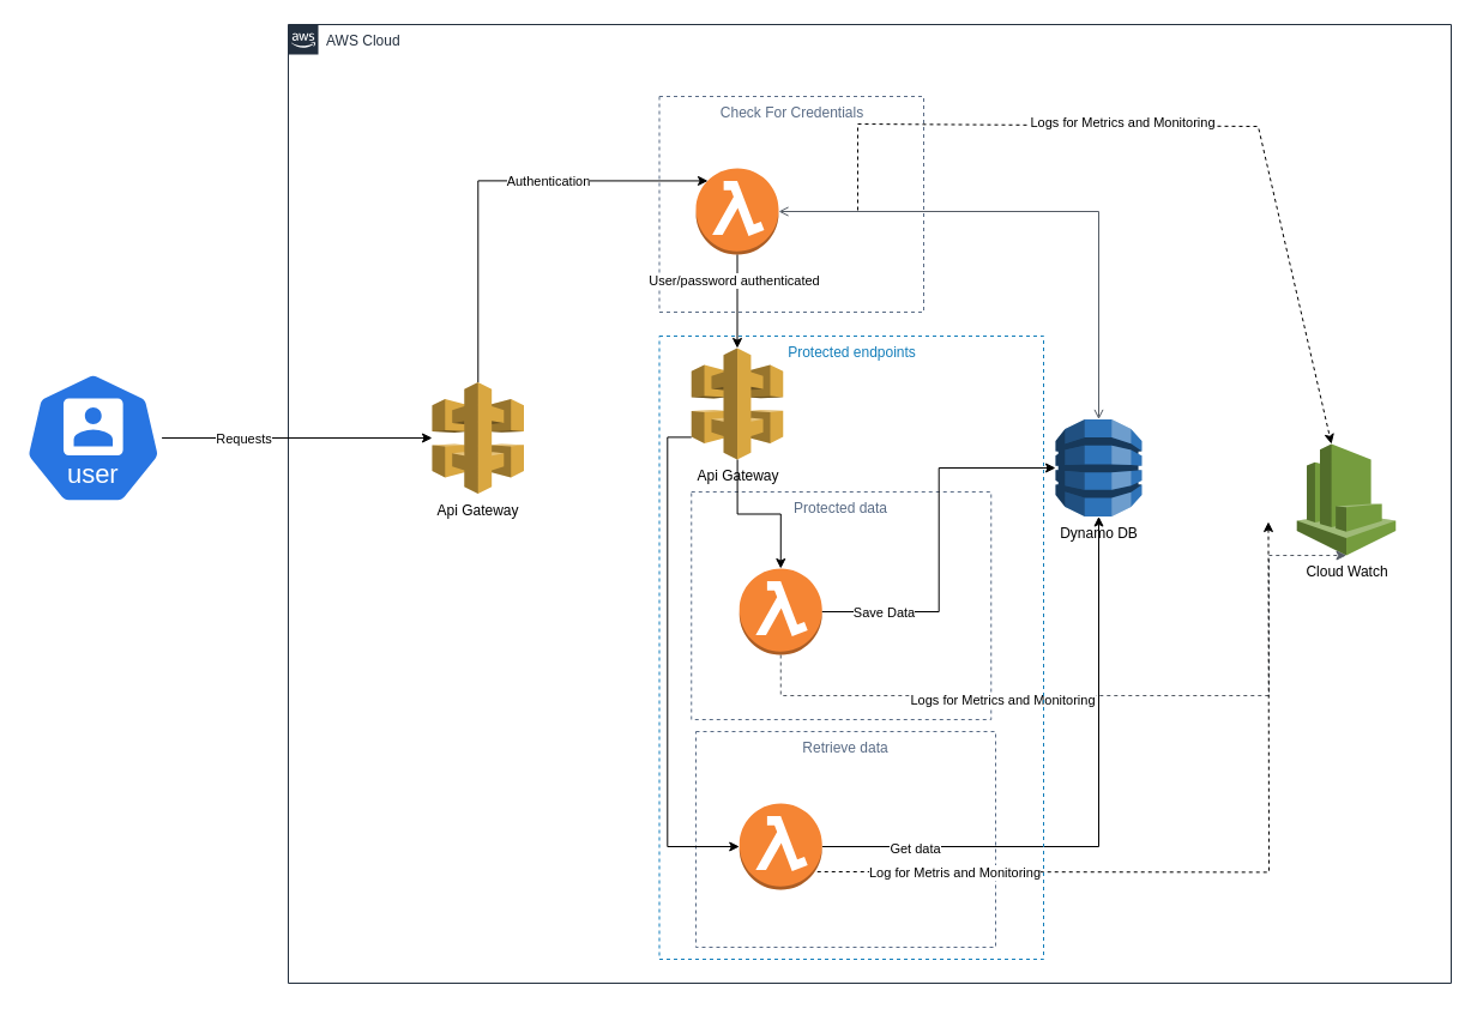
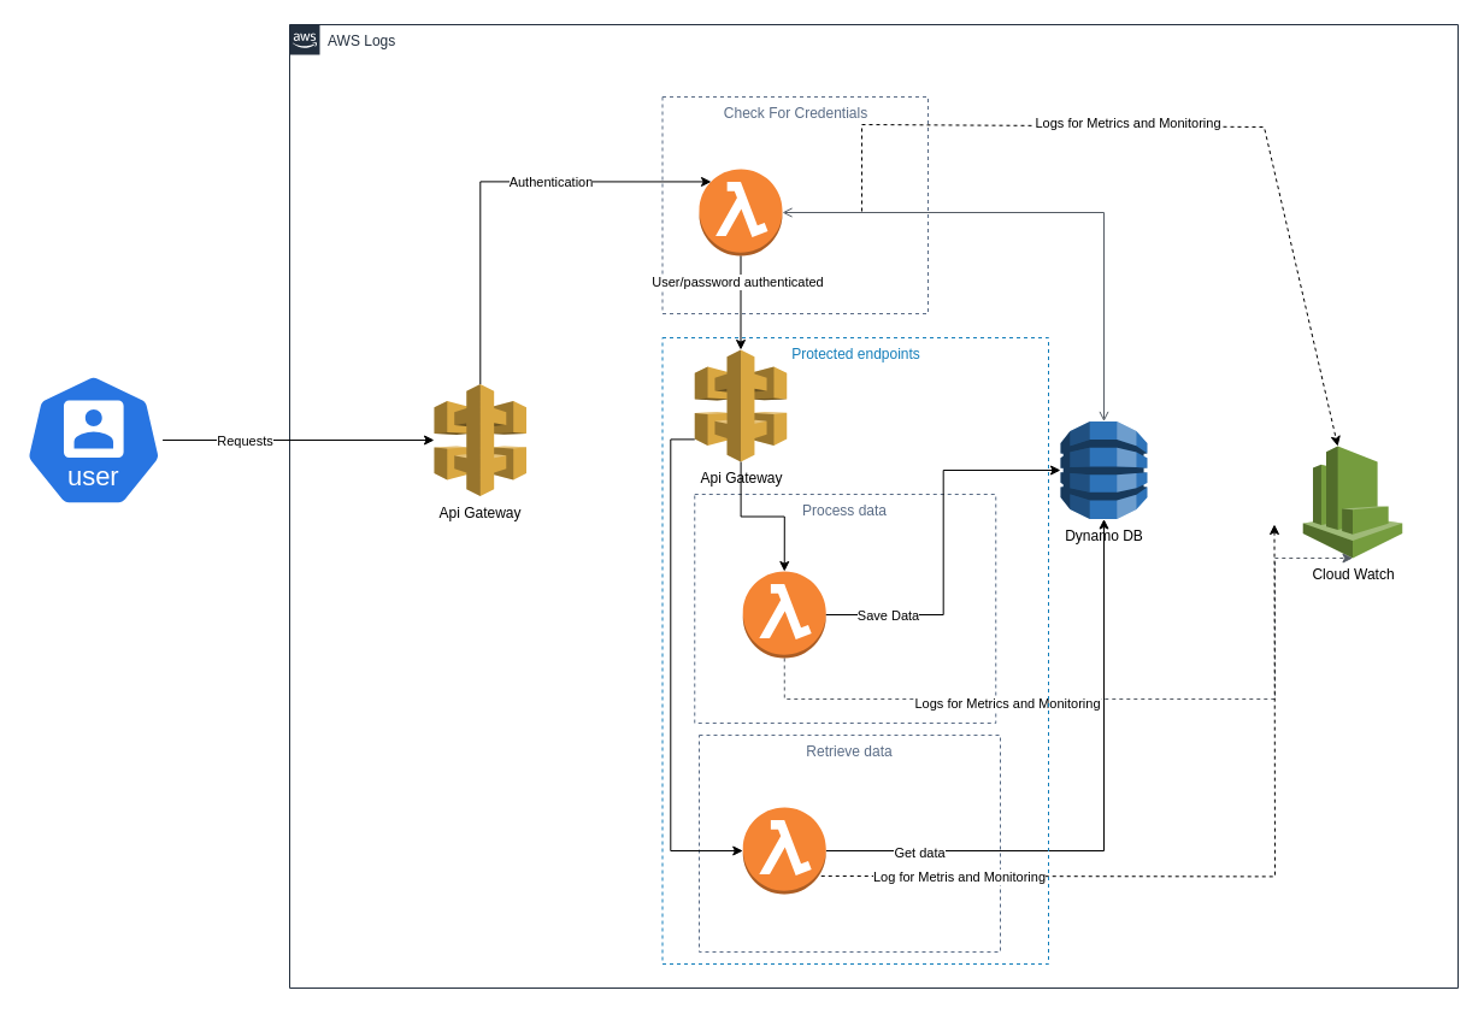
  <mxCell id="0" />
  <mxCell id="1" parent="0" />
- <mxCell id="2" value="AWS Cloud" style="points=[[0,0],[0.25,0],[0.5,0],[0.75,0],[1,0],[1,0.25],[1,0.5],[1,0.75],[1,1],[0.75,1],[0.5,1],[0.25,1],[0,1],[0,0.75],[0,0.5],[0,0.25]];outlineConnect=0;gradientColor=none;html=1;whiteSpace=wrap;fontSize=12;fontStyle=0;container=1;pointerEvents=0;collapsible=0;recursiveResize=0;shape=mxgraph.aws4.group;grIcon=mxgraph.aws4.group_aws_cloud_alt;strokeColor=#232F3E;fillColor=none;verticalAlign=top;align=left;spacingLeft=30;fontColor=#232F3E;dashed=0;movable=1;resizable=1;rotatable=1;deletable=1;editable=1;locked=0;connectable=1;" vertex="1" parent="1"><mxGeometry x="240" y="20" width="970" height="800" as="geometry" /></mxCell>
+ <mxCell id="2" value="AWS Logs" style="points=[[0,0],[0.25,0],[0.5,0],[0.75,0],[1,0],[1,0.25],[1,0.5],[1,0.75],[1,1],[0.75,1],[0.5,1],[0.25,1],[0,1],[0,0.75],[0,0.5],[0,0.25]];outlineConnect=0;gradientColor=none;html=1;whiteSpace=wrap;fontSize=12;fontStyle=0;container=1;pointerEvents=0;collapsible=0;recursiveResize=0;shape=mxgraph.aws4.group;grIcon=mxgraph.aws4.group_aws_cloud_alt;strokeColor=#232F3E;fillColor=none;verticalAlign=top;align=left;spacingLeft=30;fontColor=#232F3E;dashed=0;movable=1;resizable=1;rotatable=1;deletable=1;editable=1;locked=0;connectable=1;" vertex="1" parent="1"><mxGeometry x="240" y="20" width="970" height="800" as="geometry" /></mxCell>
  <mxCell id="3" value="Retrieve data" style="fillColor=none;strokeColor=#5A6C86;dashed=1;verticalAlign=top;fontStyle=0;fontColor=#5A6C86;whiteSpace=wrap;html=1;movable=1;resizable=1;rotatable=1;deletable=1;editable=1;locked=0;connectable=1;" vertex="1" parent="2"><mxGeometry x="340" y="590" width="250" height="180" as="geometry" /></mxCell>
- <mxCell id="4" value="Protected data" style="fillColor=none;strokeColor=#5A6C86;dashed=1;verticalAlign=top;fontStyle=0;fontColor=#5A6C86;whiteSpace=wrap;html=1;movable=1;resizable=1;rotatable=1;deletable=1;editable=1;locked=0;connectable=1;" vertex="1" parent="2"><mxGeometry x="336.25" y="390" width="250" height="190" as="geometry" /></mxCell>
+ <mxCell id="4" value="Process data" style="fillColor=none;strokeColor=#5A6C86;dashed=1;verticalAlign=top;fontStyle=0;fontColor=#5A6C86;whiteSpace=wrap;html=1;movable=1;resizable=1;rotatable=1;deletable=1;editable=1;locked=0;connectable=1;" vertex="1" parent="2"><mxGeometry x="336.25" y="390" width="250" height="190" as="geometry" /></mxCell>
  <mxCell id="5" value="Check For Credentials&lt;div&gt;&lt;br&gt;&lt;/div&gt;" style="fillColor=none;strokeColor=#5A6C86;dashed=1;verticalAlign=top;fontStyle=0;fontColor=#5A6C86;whiteSpace=wrap;html=1;movable=1;resizable=1;rotatable=1;deletable=1;editable=1;locked=0;connectable=1;" vertex="1" parent="2"><mxGeometry x="309.5" y="60" width="220.5" height="180" as="geometry" /></mxCell>
  <mxCell id="6" value="" style="outlineConnect=0;dashed=0;verticalLabelPosition=bottom;verticalAlign=top;align=center;html=1;shape=mxgraph.aws3.lambda_function;fillColor=#F58534;gradientColor=none;" vertex="1" parent="2"><mxGeometry x="376.25" y="454" width="69" height="72" as="geometry" /></mxCell>
  <mxCell id="7" value="Cloud Watch" style="outlineConnect=0;dashed=0;verticalLabelPosition=bottom;verticalAlign=top;align=center;html=1;shape=mxgraph.aws3.cloudwatch;fillColor=#759C3E;gradientColor=none;" vertex="1" parent="2"><mxGeometry x="841.25" y="350" width="82.5" height="93" as="geometry" /></mxCell>
  <mxCell id="8" value="" style="outlineConnect=0;dashed=0;verticalLabelPosition=bottom;verticalAlign=top;align=center;html=1;shape=mxgraph.aws3.lambda_function;fillColor=#F58534;gradientColor=none;" vertex="1" parent="2"><mxGeometry x="340" y="120" width="69" height="72" as="geometry" /></mxCell>
  <mxCell id="9" value="Api Gateway" style="outlineConnect=0;dashed=0;verticalLabelPosition=bottom;verticalAlign=top;align=center;html=1;shape=mxgraph.aws3.api_gateway;fillColor=#D9A741;gradientColor=none;movable=1;resizable=1;rotatable=1;deletable=1;editable=1;locked=0;connectable=1;" vertex="1" parent="2"><mxGeometry x="120" y="298.5" width="76.5" height="93" as="geometry" /></mxCell>
  <mxCell id="10" value="" style="edgeStyle=orthogonalEdgeStyle;rounded=0;orthogonalLoop=1;jettySize=auto;html=1;entryX=0.145;entryY=0.145;entryDx=0;entryDy=0;entryPerimeter=0;" edge="1" parent="2" source="9" target="8"><mxGeometry relative="1" as="geometry"><Array as="points"><mxPoint x="158" y="130" /></Array></mxGeometry></mxCell>
  <mxCell id="11" value="Authentication" style="edgeLabel;html=1;align=center;verticalAlign=middle;resizable=0;points=[];" vertex="1" connectable="0" parent="10"><mxGeometry x="0.259" relative="1" as="geometry"><mxPoint as="offset" /></mxGeometry></mxCell>
  <mxCell id="12" value="" style="edgeStyle=orthogonalEdgeStyle;htmDepartman barl=1;endArrow=open;elbow=vertical;startArrow=open;startFill=0;endFill=0;strokeColor=#545B64;rounded=0;exitX=1;exitY=0.5;exitDx=0;exitDy=0;exitPerimeter=0;entryX=0.5;entryY=0;entryDx=0;entryDy=0;entryPerimeter=0;" edge="1" parent="2" source="8" target="20"><mxGeometry width="100" relative="1" as="geometry"><mxPoint x="440" y="170" as="sourcePoint" /><mxPoint x="570" y="156.0" as="targetPoint" /></mxGeometry></mxCell>
  <mxCell id="13" value="" style="edgeStyle=orthogonalEdgeStyle;html=1;endArrow=classic;elbow=vertical;startArrow=none;endFill=1;strokeColor=#545B64;rounded=0;exitX=0.5;exitY=1;exitDx=0;exitDy=0;exitPerimeter=0;dashed=1;entryX=0.5;entryY=1;entryDx=0;entryDy=0;entryPerimeter=0;" edge="1" parent="2" source="6" target="7"><mxGeometry width="100" relative="1" as="geometry"><mxPoint x="426.25" y="550" as="sourcePoint" /><mxPoint x="826.25" y="600" as="targetPoint" /><Array as="points"><mxPoint x="411" y="560" /><mxPoint x="818" y="560" /></Array></mxGeometry></mxCell>
  <mxCell id="14" value="Logs for Metrics and Monitoring" style="edgeLabel;html=1;align=center;verticalAlign=middle;resizable=0;points=[];" vertex="1" connectable="0" parent="13"><mxGeometry x="-0.296" y="-3" relative="1" as="geometry"><mxPoint as="offset" /></mxGeometry></mxCell>
  <mxCell id="15" style="edgeStyle=orthogonalEdgeStyle;rounded=0;orthogonalLoop=1;jettySize=auto;html=1;entryX=0.5;entryY=0;entryDx=0;entryDy=0;entryPerimeter=0;" edge="1" parent="2" source="8" target="23"><mxGeometry relative="1" as="geometry" /></mxCell>
  <mxCell id="16" value="User/password authenticated" style="edgeLabel;html=1;align=center;verticalAlign=middle;resizable=0;points=[];" vertex="1" connectable="0" parent="15"><mxGeometry x="-0.451" y="-3" relative="1" as="geometry"><mxPoint as="offset" /></mxGeometry></mxCell>
  <mxCell id="17" style="edgeStyle=orthogonalEdgeStyle;rounded=0;orthogonalLoop=1;jettySize=auto;html=1;" edge="1" parent="2" source="19" target="20"><mxGeometry relative="1" as="geometry" /></mxCell>
  <mxCell id="18" value="Get data" style="edgeLabel;html=1;align=center;verticalAlign=middle;resizable=0;points=[];" vertex="1" connectable="0" parent="17"><mxGeometry x="-0.695" y="-1" relative="1" as="geometry"><mxPoint as="offset" /></mxGeometry></mxCell>
  <mxCell id="19" value="" style="outlineConnect=0;dashed=0;verticalLabelPosition=bottom;verticalAlign=top;align=center;html=1;shape=mxgraph.aws3.lambda_function;fillColor=#F58534;gradientColor=none;" vertex="1" parent="2"><mxGeometry x="376.25" y="650" width="69" height="72" as="geometry" /></mxCell>
  <mxCell id="20" value="Dynamo DB" style="outlineConnect=0;dashed=0;verticalLabelPosition=bottom;verticalAlign=top;align=center;html=1;shape=mxgraph.aws3.dynamo_db;fillColor=#2E73B8;gradientColor=none;" vertex="1" parent="2"><mxGeometry x="640" y="329.5" width="72" height="81" as="geometry" /></mxCell>
  <mxCell id="21" style="edgeStyle=orthogonalEdgeStyle;rounded=0;orthogonalLoop=1;jettySize=auto;html=1;entryX=0;entryY=0.5;entryDx=0;entryDy=0;entryPerimeter=0;" edge="1" parent="2" source="6" target="20"><mxGeometry relative="1" as="geometry"><mxPoint x="666.25" y="500" as="targetPoint" /></mxGeometry></mxCell>
  <mxCell id="22" value="Save Data" style="edgeLabel;html=1;align=center;verticalAlign=middle;resizable=0;points=[];" vertex="1" connectable="0" parent="21"><mxGeometry x="-0.733" y="-1" relative="1" as="geometry"><mxPoint x="9" y="-1" as="offset" /></mxGeometry></mxCell>
  <mxCell id="23" value="Api Gateway" style="outlineConnect=0;dashed=0;verticalLabelPosition=bottom;verticalAlign=top;align=center;html=1;shape=mxgraph.aws3.api_gateway;fillColor=#D9A741;gradientColor=none;movable=1;resizable=1;rotatable=1;deletable=1;editable=1;locked=0;connectable=1;" vertex="1" parent="2"><mxGeometry x="336.25" y="270" width="76.5" height="93" as="geometry" /></mxCell>
  <mxCell id="24" style="edgeStyle=orthogonalEdgeStyle;rounded=0;orthogonalLoop=1;jettySize=auto;html=1;entryX=0.5;entryY=0;entryDx=0;entryDy=0;entryPerimeter=0;" edge="1" parent="2" source="23" target="6"><mxGeometry relative="1" as="geometry" /></mxCell>
  <mxCell id="25" style="edgeStyle=orthogonalEdgeStyle;rounded=0;orthogonalLoop=1;jettySize=auto;html=1;exitX=0;exitY=0.8;exitDx=0;exitDy=0;exitPerimeter=0;entryX=0;entryY=0.5;entryDx=0;entryDy=0;entryPerimeter=0;" edge="1" parent="2" source="23" target="19"><mxGeometry relative="1" as="geometry" /></mxCell>
  <mxCell id="26" style="edgeStyle=orthogonalEdgeStyle;rounded=0;orthogonalLoop=1;jettySize=auto;html=1;dashed=1;entryX=0.5;entryY=1;entryDx=0;entryDy=0;entryPerimeter=0;" edge="1" parent="2"><mxGeometry relative="1" as="geometry"><mxPoint x="441.25" y="706.947" as="sourcePoint" /><mxPoint x="817.5" y="415" as="targetPoint" /></mxGeometry></mxCell>
  <mxCell id="27" value="Log for Metris and Monitoring" style="edgeLabel;html=1;align=center;verticalAlign=middle;resizable=0;points=[];" vertex="1" connectable="0" parent="26"><mxGeometry x="-0.66" relative="1" as="geometry"><mxPoint as="offset" /></mxGeometry></mxCell>
  <mxCell id="28" value="Protected endpoints" style="fillColor=none;strokeColor=#147EBA;dashed=1;verticalAlign=top;fontStyle=0;fontColor=#147EBA;whiteSpace=wrap;html=1;" vertex="1" parent="2"><mxGeometry x="309.5" y="260" width="320.5" height="520" as="geometry" /></mxCell>
  <mxCell id="29" style="edgeStyle=orthogonalEdgeStyle;rounded=0;orthogonalLoop=1;jettySize=auto;html=1;" edge="1" parent="1" source="31" target="9"><mxGeometry relative="1" as="geometry" /></mxCell>
  <mxCell id="30" value="Requests" style="edgeLabel;html=1;align=center;verticalAlign=middle;resizable=0;points=[];" vertex="1" connectable="0" parent="29"><mxGeometry x="-0.401" relative="1" as="geometry"><mxPoint as="offset" /></mxGeometry></mxCell>
  <mxCell id="31" value="" style="aspect=fixed;sketch=0;html=1;dashed=0;whitespace=wrap;verticalLabelPosition=bottom;verticalAlign=top;fillColor=#2875E2;strokeColor=#ffffff;points=[[0.005,0.63,0],[0.1,0.2,0],[0.9,0.2,0],[0.5,0,0],[0.995,0.63,0],[0.72,0.99,0],[0.5,1,0],[0.28,0.99,0]];shape=mxgraph.kubernetes.icon2;kubernetesLabel=1;prIcon=user" vertex="1" parent="1"><mxGeometry x="20" y="310" width="114.58" height="110" as="geometry" /></mxCell>
  <mxCell id="32" value="" style="endArrow=classic;html=1;rounded=0;dashed=1;entryX=0.35;entryY=0;entryDx=0;entryDy=0;entryPerimeter=0;" edge="1" parent="1" target="7"><mxGeometry width="50" height="50" relative="1" as="geometry"><mxPoint x="715" y="175" as="sourcePoint" /><mxPoint x="1048.875" y="322" as="targetPoint" /><Array as="points"><mxPoint x="715" y="103" /><mxPoint x="1049" y="105" /></Array></mxGeometry></mxCell>
  <mxCell id="33" value="Logs for Metrics and Monitoring" style="edgeLabel;html=1;align=center;verticalAlign=middle;resizable=0;points=[];" vertex="1" connectable="0" parent="32"><mxGeometry x="-0.197" y="-1" relative="1" as="geometry"><mxPoint x="21" y="-4" as="offset" /></mxGeometry></mxCell>
